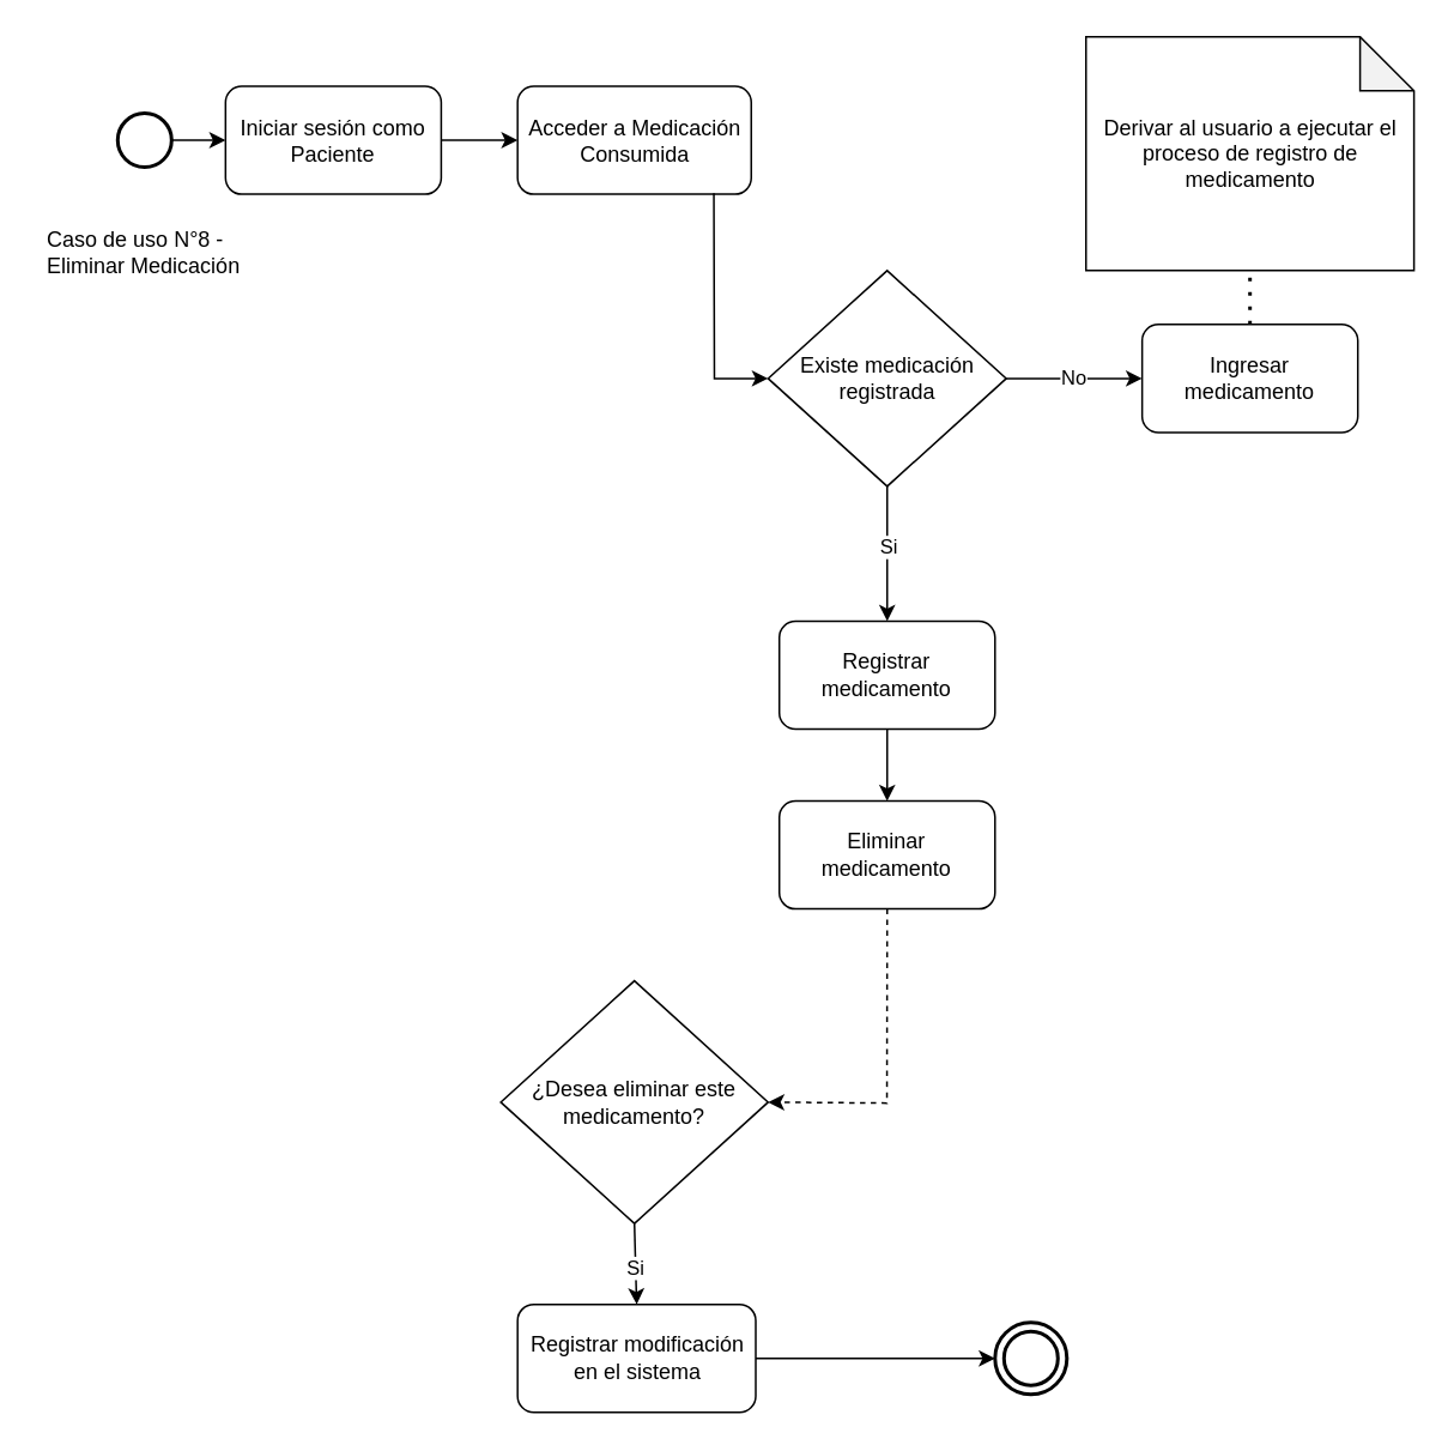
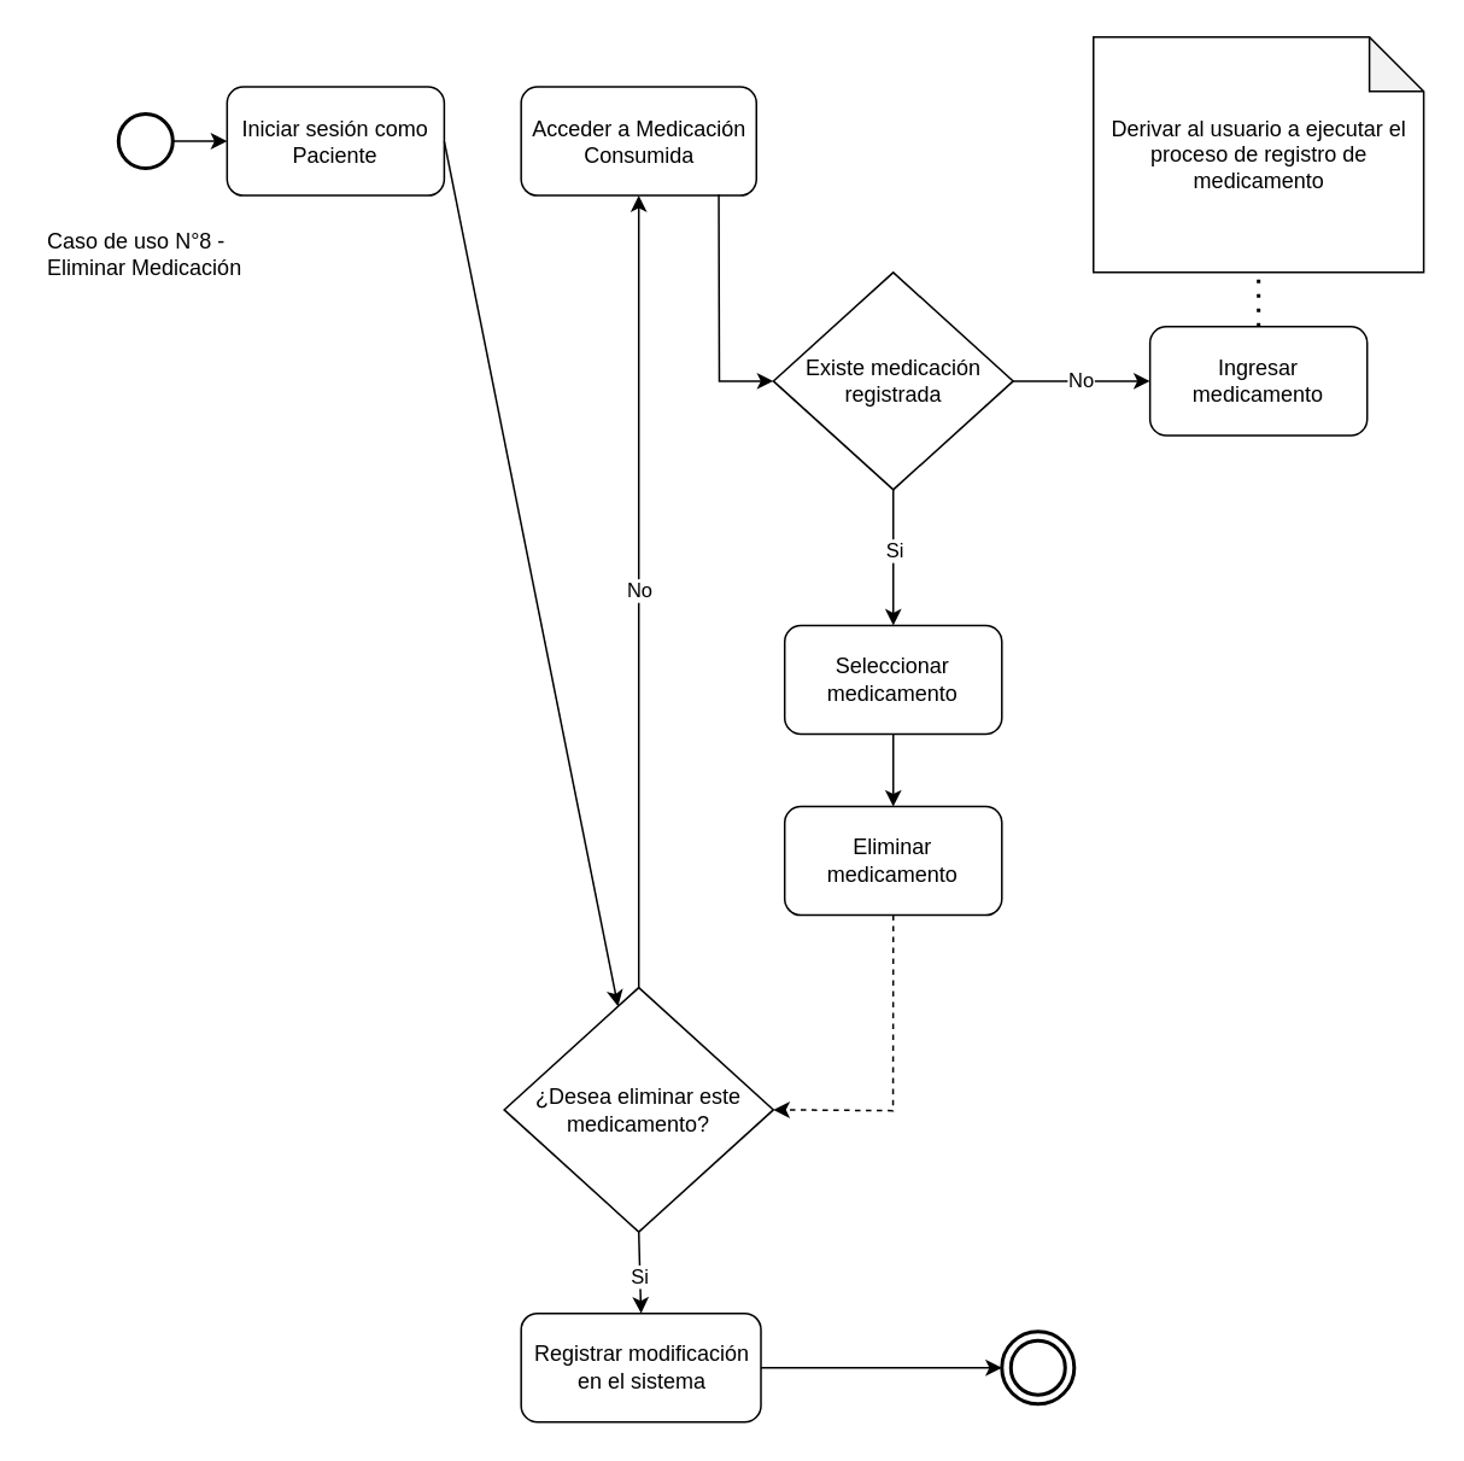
  <mxCell id="0" />
  <mxCell id="1" parent="0" />
  <mxCell id="2" value="" style="strokeWidth=2;html=1;shape=mxgraph.flowchart.start_2;whiteSpace=wrap;" vertex="1" parent="1"><mxGeometry x="65" y="62.5" width="30" height="30" as="geometry" /></mxCell>
  <mxCell id="3" value="" style="ellipse;shape=doubleEllipse;whiteSpace=wrap;html=1;aspect=fixed;perimeterSpacing=0;strokeWidth=2;" vertex="1" parent="1"><mxGeometry x="553.13" y="735" width="40" height="40" as="geometry" /></mxCell>
  <mxCell id="4" value="Iniciar sesión como Paciente" style="rounded=1;whiteSpace=wrap;html=1;" vertex="1" parent="1"><mxGeometry x="125" y="47.5" width="120" height="60" as="geometry" /></mxCell>
  <mxCell id="5" value="" style="endArrow=classic;html=1;rounded=0;exitX=1;exitY=0.5;exitDx=0;exitDy=0;exitPerimeter=0;entryX=0;entryY=0.5;entryDx=0;entryDy=0;" edge="1" parent="1" source="2" target="4"><mxGeometry width="50" height="50" relative="1" as="geometry"><mxPoint x="215" y="367.5" as="sourcePoint" /><mxPoint x="265" y="317.5" as="targetPoint" /></mxGeometry></mxCell>
- <mxCell id="6" value="" style="endArrow=classic;html=1;rounded=0;exitX=1;exitY=0.5;exitDx=0;exitDy=0;entryX=0;entryY=0.5;entryDx=0;entryDy=0;" edge="1" parent="1" source="4" target="17"><mxGeometry width="50" height="50" relative="1" as="geometry"><mxPoint x="115" y="102.5" as="sourcePoint" /><mxPoint x="165" y="102.5" as="targetPoint" /></mxGeometry></mxCell>
+ <mxCell id="6" value="" style="endArrow=classic;html=1;rounded=0;exitX=1;exitY=0.5;exitDx=0;exitDy=0;" edge="1" parent="1" source="4" target="21"><mxGeometry width="50" height="50" relative="1" as="geometry"><mxPoint x="115" y="102.5" as="sourcePoint" /><mxPoint x="165" y="102.5" as="targetPoint" /></mxGeometry></mxCell>
  <mxCell id="7" value="Existe medicación registrada" style="rhombus;whiteSpace=wrap;html=1;" vertex="1" parent="1"><mxGeometry x="426.88" y="150" width="132.5" height="120" as="geometry" /></mxCell>
  <mxCell id="8" value="Ingresar medicamento" style="rounded=1;whiteSpace=wrap;html=1;" vertex="1" parent="1"><mxGeometry x="635" y="180" width="120" height="60" as="geometry" /></mxCell>
  <mxCell id="9" value="No" style="endArrow=classic;html=1;rounded=0;exitX=1;exitY=0.5;exitDx=0;exitDy=0;entryX=0;entryY=0.5;entryDx=0;entryDy=0;" edge="1" parent="1" source="7" target="8"><mxGeometry width="50" height="50" relative="1" as="geometry"><mxPoint x="385" y="132.5" as="sourcePoint" /><mxPoint x="385" y="162.5" as="targetPoint" /><Array as="points" /></mxGeometry></mxCell>
  <mxCell id="10" value="" style="endArrow=classic;html=1;rounded=0;exitX=0.5;exitY=1;exitDx=0;exitDy=0;entryX=0.5;entryY=0;entryDx=0;entryDy=0;" edge="1" parent="1" source="7" target="12"><mxGeometry width="50" height="50" relative="1" as="geometry"><mxPoint x="385" y="132.5" as="sourcePoint" /><mxPoint x="375" y="262.5" as="targetPoint" /><Array as="points" /></mxGeometry></mxCell>
  <mxCell id="11" value="Si" style="edgeLabel;html=1;align=center;verticalAlign=middle;resizable=0;points=[];" vertex="1" connectable="0" parent="10"><mxGeometry x="-0.427" y="1" relative="1" as="geometry"><mxPoint x="-1" y="12" as="offset" /></mxGeometry></mxCell>
- <mxCell id="12" value="Registrar medicamento" style="rounded=1;whiteSpace=wrap;html=1;" vertex="1" parent="1"><mxGeometry x="433.13" y="345" width="120" height="60" as="geometry" /></mxCell>
+ <mxCell id="12" value="Seleccionar medicamento" style="rounded=1;whiteSpace=wrap;html=1;" vertex="1" parent="1"><mxGeometry x="433.13" y="345" width="120" height="60" as="geometry" /></mxCell>
  <mxCell id="13" value="Eliminar medicamento" style="rounded=1;whiteSpace=wrap;html=1;" vertex="1" parent="1"><mxGeometry x="433.13" y="445" width="120" height="60" as="geometry" /></mxCell>
  <mxCell id="14" value="" style="endArrow=classic;html=1;rounded=0;exitX=0.5;exitY=1;exitDx=0;exitDy=0;entryX=0.5;entryY=0;entryDx=0;entryDy=0;" edge="1" parent="1" source="12" target="13"><mxGeometry width="50" height="50" relative="1" as="geometry"><mxPoint x="385" y="132.5" as="sourcePoint" /><mxPoint x="385" y="162.5" as="targetPoint" /><Array as="points" /></mxGeometry></mxCell>
  <mxCell id="15" value="Registrar modificación en el sistema" style="rounded=1;whiteSpace=wrap;html=1;" vertex="1" parent="1"><mxGeometry x="287.5" y="725" width="132.5" height="60" as="geometry" /></mxCell>
  <mxCell id="16" value="Derivar al usuario a ejecutar el proceso de registro de medicamento" style="shape=note;whiteSpace=wrap;html=1;backgroundOutline=1;darkOpacity=0.05;" vertex="1" parent="1"><mxGeometry x="603.75" y="20" width="182.5" height="130" as="geometry" /></mxCell>
  <mxCell id="17" value="Acceder a Medicación Consumida" style="rounded=1;whiteSpace=wrap;html=1;" vertex="1" parent="1"><mxGeometry x="287.5" y="47.5" width="130" height="60" as="geometry" /></mxCell>
  <mxCell id="18" value="" style="endArrow=classic;html=1;rounded=0;entryX=0;entryY=0.5;entryDx=0;entryDy=0;exitX=0.84;exitY=0.99;exitDx=0;exitDy=0;exitPerimeter=0;" edge="1" parent="1" source="17" target="7"><mxGeometry width="50" height="50" relative="1" as="geometry"><mxPoint x="295" y="112.5" as="sourcePoint" /><mxPoint x="352.5" y="132.5" as="targetPoint" /><Array as="points"><mxPoint x="397" y="210" /></Array></mxGeometry></mxCell>
  <mxCell id="19" value="" style="endArrow=none;dashed=1;html=1;dashPattern=1 3;strokeWidth=2;rounded=0;exitX=0.5;exitY=0;exitDx=0;exitDy=0;" edge="1" parent="1" source="8" target="16"><mxGeometry width="50" height="50" relative="1" as="geometry"><mxPoint x="455" y="142.5" as="sourcePoint" /><mxPoint x="505" y="92.5" as="targetPoint" /></mxGeometry></mxCell>
  <mxCell id="20" value="Caso de uso N°8 - Eliminar Medicación" style="text;strokeColor=none;fillColor=none;align=left;verticalAlign=middle;spacingLeft=4;spacingRight=4;overflow=hidden;points=[[0,0.5],[1,0.5]];portConstraint=eastwest;rotatable=0;whiteSpace=wrap;html=1;" vertex="1" parent="1"><mxGeometry x="20" y="92.5" width="120" height="95" as="geometry" /></mxCell>
  <mxCell id="21" value="¿Desea eliminar este medicamento?" style="rhombus;whiteSpace=wrap;html=1;" vertex="1" parent="1"><mxGeometry x="278.13" y="545" width="148.75" height="135" as="geometry" /></mxCell>
  <mxCell id="22" value="" style="endArrow=classic;html=1;rounded=0;exitX=0.5;exitY=1;exitDx=0;exitDy=0;entryX=0.5;entryY=0;entryDx=0;entryDy=0;" edge="1" parent="1" source="21" target="15"><mxGeometry width="50" height="50" relative="1" as="geometry"><mxPoint x="365" y="725" as="sourcePoint" /><mxPoint x="353" y="735" as="targetPoint" /><Array as="points" /></mxGeometry></mxCell>
  <mxCell id="23" value="Si" style="edgeLabel;html=1;align=center;verticalAlign=middle;resizable=0;points=[];" vertex="1" connectable="0" parent="22"><mxGeometry x="-0.427" y="1" relative="1" as="geometry"><mxPoint x="-1" y="12" as="offset" /></mxGeometry></mxCell>
+ <mxCell id="24" value="No" style="endArrow=classic;html=1;rounded=0;exitX=0.5;exitY=0;exitDx=0;exitDy=0;entryX=0.5;entryY=1;entryDx=0;entryDy=0;" edge="1" parent="1" source="21" target="17"><mxGeometry width="50" height="50" relative="1" as="geometry"><mxPoint x="435" y="625" as="sourcePoint" /><mxPoint x="515" y="615" as="targetPoint" /><Array as="points" /></mxGeometry></mxCell>
  <mxCell id="25" value="" style="endArrow=classic;html=1;rounded=0;exitX=0.5;exitY=1;exitDx=0;exitDy=0;entryX=1;entryY=0.5;entryDx=0;entryDy=0;dashed=1;" edge="1" parent="1" source="13" target="21"><mxGeometry width="50" height="50" relative="1" as="geometry"><mxPoint x="363" y="415" as="sourcePoint" /><mxPoint x="445" y="505" as="targetPoint" /><Array as="points"><mxPoint x="493" y="613" /></Array></mxGeometry></mxCell>
  <mxCell id="26" value="" style="endArrow=classic;html=1;rounded=0;exitX=1;exitY=0.5;exitDx=0;exitDy=0;entryX=0;entryY=0.5;entryDx=0;entryDy=0;" edge="1" parent="1" source="15" target="3"><mxGeometry width="50" height="50" relative="1" as="geometry"><mxPoint x="485" y="754.41" as="sourcePoint" /><mxPoint x="528" y="754.41" as="targetPoint" /></mxGeometry></mxCell>
